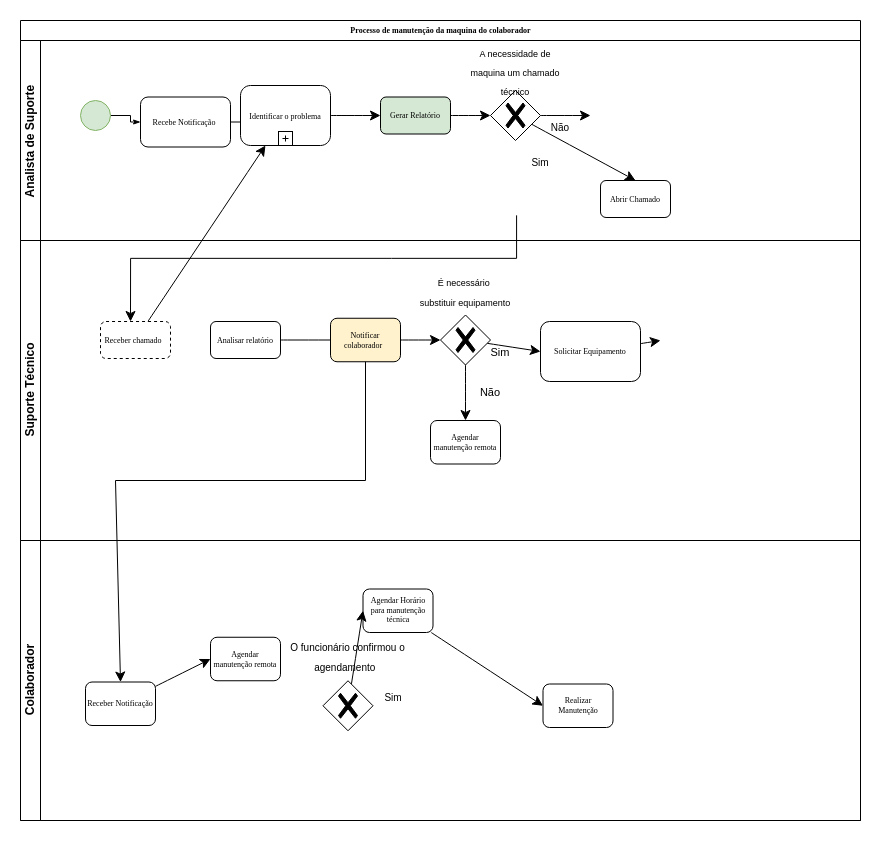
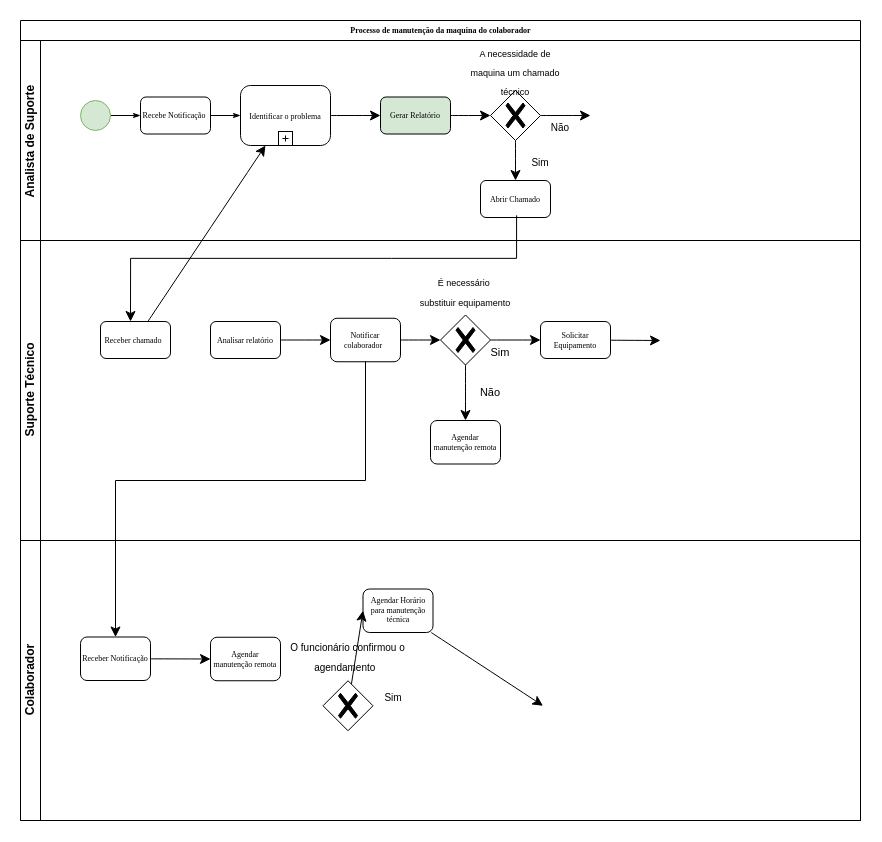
  <mxCell id="0" />
  <mxCell id="1" parent="0" />
  <mxCell id="2" value="&lt;font style=&quot;vertical-align: inherit;&quot;&gt;&lt;font style=&quot;vertical-align: inherit;&quot;&gt;&lt;font style=&quot;vertical-align: inherit;&quot;&gt;&lt;font style=&quot;vertical-align: inherit;&quot;&gt;&lt;font style=&quot;vertical-align: inherit;&quot;&gt;&lt;font style=&quot;vertical-align: inherit;&quot;&gt;Processo de manutenção da maquina do colaborador&lt;/font&gt;&lt;/font&gt;&lt;/font&gt;&lt;/font&gt;&lt;/font&gt;&lt;/font&gt;" style="swimlane;html=1;childLayout=stackLayout;horizontal=1;startSize=20;horizontalStack=0;rounded=0;shadow=0;labelBackgroundColor=none;strokeWidth=1;fontFamily=Verdana;fontSize=8;align=center;" parent="1" vertex="1"><mxGeometry x="20" y="20" width="840" height="800" as="geometry" /></mxCell>
  <mxCell id="3" value="&lt;font style=&quot;vertical-align: inherit;&quot;&gt;&lt;font style=&quot;vertical-align: inherit;&quot;&gt;Analista de Suporte&amp;nbsp;&lt;/font&gt;&lt;/font&gt;" style="swimlane;html=1;startSize=20;horizontal=0;" parent="2" vertex="1"><mxGeometry y="20" width="840" height="200" as="geometry" /></mxCell>
  <mxCell id="4" style="edgeStyle=orthogonalEdgeStyle;rounded=0;html=1;labelBackgroundColor=none;startArrow=none;startFill=0;startSize=5;endArrow=classicThin;endFill=1;endSize=5;jettySize=auto;orthogonalLoop=1;strokeWidth=1;fontFamily=Verdana;fontSize=8" parent="3" source="5" target="6" edge="1"><mxGeometry relative="1" as="geometry" /></mxCell>
  <mxCell id="5" value="" style="ellipse;whiteSpace=wrap;html=1;rounded=0;shadow=0;labelBackgroundColor=none;strokeWidth=1;fontFamily=Verdana;fontSize=8;align=center;fillColor=#d5e8d4;strokeColor=#82b366;" parent="3" vertex="1"><mxGeometry x="60" y="60" width="30" height="30" as="geometry" /></mxCell>
- <mxCell id="6" value="&lt;font style=&quot;vertical-align: inherit;&quot;&gt;&lt;font style=&quot;vertical-align: inherit;&quot;&gt;Recebe Notificação&amp;nbsp;&lt;/font&gt;&lt;/font&gt;" style="rounded=1;whiteSpace=wrap;html=1;shadow=0;labelBackgroundColor=none;strokeWidth=1;fontFamily=Verdana;fontSize=8;align=center;" parent="3" vertex="1"><mxGeometry x="120" y="56.5" width="90" height="50" as="geometry" /></mxCell>
+ <mxCell id="6" value="&lt;font style=&quot;vertical-align: inherit;&quot;&gt;&lt;font style=&quot;vertical-align: inherit;&quot;&gt;Recebe Notificação&amp;nbsp;&lt;/font&gt;&lt;/font&gt;" style="rounded=1;whiteSpace=wrap;html=1;shadow=0;labelBackgroundColor=none;strokeWidth=1;fontFamily=Verdana;fontSize=8;align=center;" parent="3" vertex="1"><mxGeometry x="120" y="56.5" width="70" height="37" as="geometry" /></mxCell>
  <mxCell id="7" style="edgeStyle=orthogonalEdgeStyle;rounded=0;html=1;labelBackgroundColor=none;startArrow=none;startFill=0;startSize=5;endArrow=classicThin;endFill=1;endSize=5;jettySize=auto;orthogonalLoop=1;strokeWidth=1;fontFamily=Verdana;fontSize=8;entryX=0;entryY=0.5;entryDx=0;entryDy=0;entryPerimeter=0;" parent="3" source="6" target="9" edge="1"><mxGeometry relative="1" as="geometry"><mxPoint x="230" y="75.0" as="targetPoint" /></mxGeometry></mxCell>
  <mxCell id="8" style="edgeStyle=none;curved=1;rounded=0;orthogonalLoop=1;jettySize=auto;html=1;entryX=0;entryY=0.5;entryDx=0;entryDy=0;fontSize=12;startSize=8;endSize=8;" parent="3" source="9" target="17" edge="1"><mxGeometry relative="1" as="geometry" /></mxCell>
  <mxCell id="9" value="&lt;font face=&quot;Verdana&quot;&gt;&lt;span style=&quot;font-size: 8px;&quot;&gt;Identificar o problema&lt;/span&gt;&lt;/font&gt;" style="points=[[0.25,0,0],[0.5,0,0],[0.75,0,0],[1,0.25,0],[1,0.5,0],[1,0.75,0],[0.75,1,0],[0.5,1,0],[0.25,1,0],[0,0.75,0],[0,0.5,0],[0,0.25,0]];shape=mxgraph.bpmn.task;whiteSpace=wrap;rectStyle=rounded;size=10;html=1;container=1;expand=0;collapsible=0;taskMarker=abstract;isLoopSub=1;" parent="3" vertex="1"><mxGeometry x="220" y="45" width="90" height="60" as="geometry" /></mxCell>
  <mxCell id="10" style="edgeStyle=none;curved=1;rounded=0;orthogonalLoop=1;jettySize=auto;html=1;fontSize=12;startSize=8;endSize=8;entryX=0.5;entryY=0;entryDx=0;entryDy=0;" parent="3" source="12" target="16" edge="1"><mxGeometry relative="1" as="geometry"><mxPoint x="370" y="120" as="targetPoint" /></mxGeometry></mxCell>
  <mxCell id="11" style="edgeStyle=none;curved=1;rounded=0;orthogonalLoop=1;jettySize=auto;html=1;fontSize=12;startSize=8;endSize=8;" parent="3" source="12" edge="1"><mxGeometry relative="1" as="geometry"><mxPoint x="570" y="75" as="targetPoint" /></mxGeometry></mxCell>
  <mxCell id="12" value="" style="points=[[0.25,0.25,0],[0.5,0,0],[0.75,0.25,0],[1,0.5,0],[0.75,0.75,0],[0.5,1,0],[0.25,0.75,0],[0,0.5,0]];shape=mxgraph.bpmn.gateway2;html=1;verticalLabelPosition=bottom;labelBackgroundColor=#ffffff;verticalAlign=top;align=center;perimeter=rhombusPerimeter;outlineConnect=0;outline=none;symbol=none;gwType=exclusive;" parent="3" vertex="1"><mxGeometry x="470" y="50" width="50" height="50" as="geometry" /></mxCell>
  <mxCell id="13" value="&lt;font style=&quot;font-size: 9px;&quot;&gt;A necessidade de maquina um chamado técnico&lt;/font&gt;" style="text;html=1;align=center;verticalAlign=middle;whiteSpace=wrap;rounded=0;fontSize=16;" parent="3" vertex="1"><mxGeometry x="445" y="15" width="100" height="30" as="geometry" /></mxCell>
  <mxCell id="14" value="&lt;font style=&quot;font-size: 10px;&quot;&gt;Não&lt;/font&gt;" style="text;html=1;align=center;verticalAlign=middle;whiteSpace=wrap;rounded=0;fontSize=16;" parent="3" vertex="1"><mxGeometry x="510" y="70" width="60" height="30" as="geometry" /></mxCell>
  <mxCell id="15" value="&lt;font style=&quot;font-size: 10px;&quot;&gt;Sim&lt;/font&gt;" style="text;html=1;align=center;verticalAlign=middle;whiteSpace=wrap;rounded=0;fontSize=16;" parent="3" vertex="1"><mxGeometry x="490" y="105" width="60" height="30" as="geometry" /></mxCell>
- <mxCell id="16" value="Abrir Chamado" style="rounded=1;whiteSpace=wrap;html=1;shadow=0;labelBackgroundColor=none;strokeWidth=1;fontFamily=Verdana;fontSize=8;align=center;" parent="3" vertex="1"><mxGeometry x="580" y="140" width="70" height="37" as="geometry" /></mxCell>
+ <mxCell id="16" value="Abrir Chamado" style="rounded=1;whiteSpace=wrap;html=1;shadow=0;labelBackgroundColor=none;strokeWidth=1;fontFamily=Verdana;fontSize=8;align=center;" parent="3" vertex="1"><mxGeometry x="460" y="140" width="70" height="37" as="geometry" /></mxCell>
  <mxCell id="17" value="Gerar Relatório" style="rounded=1;whiteSpace=wrap;html=1;shadow=0;labelBackgroundColor=none;strokeWidth=1;fontFamily=Verdana;fontSize=8;align=center;fillColor=#d5e8d4;" parent="3" vertex="1"><mxGeometry x="360" y="56.5" width="70" height="37" as="geometry" /></mxCell>
  <mxCell id="18" style="edgeStyle=none;curved=1;rounded=0;orthogonalLoop=1;jettySize=auto;html=1;entryX=0;entryY=0.5;entryDx=0;entryDy=0;entryPerimeter=0;fontSize=12;startSize=8;endSize=8;" parent="3" source="17" target="12" edge="1"><mxGeometry relative="1" as="geometry" /></mxCell>
  <mxCell id="19" value="Suporte Técnico" style="swimlane;html=1;startSize=20;horizontal=0;" parent="2" vertex="1"><mxGeometry y="220" width="840" height="300" as="geometry" /></mxCell>
  <mxCell id="20" style="edgeStyle=none;curved=1;rounded=0;orthogonalLoop=1;jettySize=auto;html=1;fontSize=12;startSize=8;endSize=8;" parent="19" source="21" target="9" edge="1"><mxGeometry relative="1" as="geometry" /></mxCell>
- <mxCell id="21" value="Receber chamado&amp;nbsp;&amp;nbsp;" style="rounded=1;whiteSpace=wrap;html=1;shadow=0;labelBackgroundColor=none;strokeWidth=1;fontFamily=Verdana;fontSize=8;align=center;dashed=1;" parent="19" vertex="1"><mxGeometry x="80" y="81.0" width="70" height="37" as="geometry" /></mxCell>
+ <mxCell id="21" value="Receber chamado&amp;nbsp;&amp;nbsp;" style="rounded=1;whiteSpace=wrap;html=1;shadow=0;labelBackgroundColor=none;strokeWidth=1;fontFamily=Verdana;fontSize=8;align=center;" parent="19" vertex="1"><mxGeometry x="80" y="81.0" width="70" height="37" as="geometry" /></mxCell>
  <mxCell id="22" value="&lt;span style=&quot;font-size: 9px; text-wrap: nowrap;&quot;&gt;É necessário&amp;nbsp;&lt;/span&gt;&lt;div&gt;&lt;span style=&quot;font-size: 9px; text-wrap: nowrap;&quot;&gt;substituir equipamento&lt;/span&gt;&lt;/div&gt;" style="text;html=1;align=center;verticalAlign=middle;whiteSpace=wrap;rounded=0;fontSize=16;" parent="19" vertex="1"><mxGeometry x="405" y="35" width="80" height="30" as="geometry" /></mxCell>
  <mxCell id="23" value="&lt;font style=&quot;font-size: 11px;&quot;&gt;Sim&lt;/font&gt;" style="text;html=1;align=center;verticalAlign=middle;whiteSpace=wrap;rounded=0;fontSize=16;" parent="19" vertex="1"><mxGeometry x="450" y="102" width="60" height="16" as="geometry" /></mxCell>
  <mxCell id="24" value="&lt;span style=&quot;font-size: 11px;&quot;&gt;Não&lt;/span&gt;" style="text;html=1;align=center;verticalAlign=middle;whiteSpace=wrap;rounded=0;fontSize=16;" parent="19" vertex="1"><mxGeometry x="440" y="142" width="60" height="16" as="geometry" /></mxCell>
  <mxCell id="25" style="edgeStyle=none;curved=1;rounded=0;orthogonalLoop=1;jettySize=auto;html=1;fontSize=12;startSize=8;endSize=8;entryX=0;entryY=0.5;entryDx=0;entryDy=0;" parent="19" source="27" target="32" edge="1"><mxGeometry relative="1" as="geometry"><mxPoint x="510" y="99.5" as="targetPoint" /></mxGeometry></mxCell>
  <mxCell id="26" style="edgeStyle=none;curved=1;rounded=0;orthogonalLoop=1;jettySize=auto;html=1;fontSize=12;startSize=8;endSize=8;entryX=0.5;entryY=0;entryDx=0;entryDy=0;" parent="19" source="27" target="35" edge="1"><mxGeometry relative="1" as="geometry"><mxPoint x="445" y="170" as="targetPoint" /></mxGeometry></mxCell>
  <mxCell id="27" value="" style="points=[[0.25,0.25,0],[0.5,0,0],[0.75,0.25,0],[1,0.5,0],[0.75,0.75,0],[0.5,1,0],[0.25,0.75,0],[0,0.5,0]];shape=mxgraph.bpmn.gateway2;html=1;verticalLabelPosition=bottom;labelBackgroundColor=#ffffff;verticalAlign=top;align=center;perimeter=rhombusPerimeter;outlineConnect=0;outline=none;symbol=none;gwType=exclusive;" parent="19" vertex="1"><mxGeometry x="420" y="74.5" width="50" height="50" as="geometry" /></mxCell>
  <mxCell id="28" style="edgeStyle=none;curved=0;rounded=0;orthogonalLoop=1;jettySize=auto;html=1;entryX=0.413;entryY=0.058;entryDx=0;entryDy=0;entryPerimeter=0;fontSize=12;startSize=8;endSize=8;" parent="19" edge="1"><mxGeometry relative="1" as="geometry"><mxPoint x="496.09" y="-25.15" as="sourcePoint" /><mxPoint x="110.0" y="80.996" as="targetPoint" /><Array as="points"><mxPoint x="496.09" y="17.85" /><mxPoint x="371.09" y="17.85" /><mxPoint x="110.09" y="17.85" /></Array></mxGeometry></mxCell>
- <mxCell id="29" style="edgeStyle=none;curved=1;rounded=0;orthogonalLoop=1;jettySize=auto;html=1;entryX=0;entryY=0.5;entryDx=0;entryDy=0;fontSize=12;startSize=8;endSize=8;endArrow=none;" parent="19" source="30" target="34" edge="1"><mxGeometry relative="1" as="geometry" /></mxCell>
+ <mxCell id="29" style="edgeStyle=none;curved=1;rounded=0;orthogonalLoop=1;jettySize=auto;html=1;entryX=0;entryY=0.5;entryDx=0;entryDy=0;fontSize=12;startSize=8;endSize=8;" parent="19" source="30" target="34" edge="1"><mxGeometry relative="1" as="geometry" /></mxCell>
  <mxCell id="30" value="Analisar relatório" style="rounded=1;whiteSpace=wrap;html=1;shadow=0;labelBackgroundColor=none;strokeWidth=1;fontFamily=Verdana;fontSize=8;align=center;" parent="19" vertex="1"><mxGeometry x="190" y="81.0" width="70" height="37" as="geometry" /></mxCell>
  <mxCell id="31" style="edgeStyle=none;curved=1;rounded=0;orthogonalLoop=1;jettySize=auto;html=1;fontSize=12;startSize=8;endSize=8;" parent="19" source="32" edge="1"><mxGeometry relative="1" as="geometry"><mxPoint x="640" y="100" as="targetPoint" /></mxGeometry></mxCell>
- <mxCell id="32" value="Solicitar Equipamento" style="rounded=1;whiteSpace=wrap;html=1;shadow=0;labelBackgroundColor=none;strokeWidth=1;fontFamily=Verdana;fontSize=8;align=center;" parent="19" vertex="1"><mxGeometry x="520" y="81.0" width="100" height="60" as="geometry" /></mxCell>
+ <mxCell id="32" value="Solicitar Equipamento" style="rounded=1;whiteSpace=wrap;html=1;shadow=0;labelBackgroundColor=none;strokeWidth=1;fontFamily=Verdana;fontSize=8;align=center;" parent="19" vertex="1"><mxGeometry x="520" y="81.0" width="70" height="37" as="geometry" /></mxCell>
  <mxCell id="33" style="edgeStyle=none;curved=1;rounded=0;orthogonalLoop=1;jettySize=auto;html=1;fontSize=12;startSize=8;endSize=8;" parent="19" source="34" target="27" edge="1"><mxGeometry relative="1" as="geometry" /></mxCell>
- <mxCell id="34" value="Notificar colaborador&amp;nbsp;&amp;nbsp;" style="rounded=1;whiteSpace=wrap;html=1;shadow=0;labelBackgroundColor=none;strokeWidth=1;fontFamily=Verdana;fontSize=8;align=center;fillColor=#fff2cc;" parent="19" vertex="1"><mxGeometry x="310" y="77.75" width="70" height="43.5" as="geometry" /></mxCell>
+ <mxCell id="34" value="Notificar colaborador&amp;nbsp;&amp;nbsp;" style="rounded=1;whiteSpace=wrap;html=1;shadow=0;labelBackgroundColor=none;strokeWidth=1;fontFamily=Verdana;fontSize=8;align=center;" parent="19" vertex="1"><mxGeometry x="310" y="77.75" width="70" height="43.5" as="geometry" /></mxCell>
  <mxCell id="35" value="Agendar manutenção remota" style="rounded=1;whiteSpace=wrap;html=1;shadow=0;labelBackgroundColor=none;strokeWidth=1;fontFamily=Verdana;fontSize=8;align=center;" parent="19" vertex="1"><mxGeometry x="410" y="180" width="70" height="43.5" as="geometry" /></mxCell>
  <mxCell id="36" value="Colaborador" style="swimlane;html=1;startSize=20;horizontal=0;" parent="2" vertex="1"><mxGeometry y="520" width="840" height="280" as="geometry"><mxRectangle y="520" width="840" height="30" as="alternateBounds" /></mxGeometry></mxCell>
  <mxCell id="37" style="edgeStyle=none;curved=1;rounded=0;orthogonalLoop=1;jettySize=auto;html=1;fontSize=12;startSize=8;endSize=8;entryX=0;entryY=0.5;entryDx=0;entryDy=0;" parent="36" source="38" target="46" edge="1"><mxGeometry relative="1" as="geometry"><mxPoint x="180.0" y="118.25" as="targetPoint" /></mxGeometry></mxCell>
- <mxCell id="38" value="Receber Notificação" style="rounded=1;whiteSpace=wrap;html=1;shadow=0;labelBackgroundColor=none;strokeWidth=1;fontFamily=Verdana;fontSize=8;align=center;" parent="36" vertex="1"><mxGeometry x="65" y="141.5" width="70" height="43.5" as="geometry" /></mxCell>
+ <mxCell id="38" value="Receber Notificação" style="rounded=1;whiteSpace=wrap;html=1;shadow=0;labelBackgroundColor=none;strokeWidth=1;fontFamily=Verdana;fontSize=8;align=center;" parent="36" vertex="1"><mxGeometry x="60" y="96.5" width="70" height="43.5" as="geometry" /></mxCell>
  <mxCell id="39" style="edgeStyle=none;curved=1;rounded=0;orthogonalLoop=1;jettySize=auto;html=1;fontSize=12;startSize=8;endSize=8;" parent="36" source="40" edge="1"><mxGeometry relative="1" as="geometry"><mxPoint x="522.5" y="165.25" as="targetPoint" /></mxGeometry></mxCell>
  <mxCell id="40" value="Agendar Horário para manutenção técnica" style="rounded=1;whiteSpace=wrap;html=1;shadow=0;labelBackgroundColor=none;strokeWidth=1;fontFamily=Verdana;fontSize=8;align=center;" parent="36" vertex="1"><mxGeometry x="342.5" y="48.5" width="70" height="43.5" as="geometry" /></mxCell>
  <mxCell id="41" style="edgeStyle=none;curved=1;rounded=0;orthogonalLoop=1;jettySize=auto;html=1;entryX=0;entryY=0.5;entryDx=0;entryDy=0;fontSize=12;startSize=8;endSize=8;" parent="36" source="42" target="40" edge="1"><mxGeometry relative="1" as="geometry" /></mxCell>
  <mxCell id="42" value="" style="points=[[0.25,0.25,0],[0.5,0,0],[0.75,0.25,0],[1,0.5,0],[0.75,0.75,0],[0.5,1,0],[0.25,0.75,0],[0,0.5,0]];shape=mxgraph.bpmn.gateway2;html=1;verticalLabelPosition=bottom;labelBackgroundColor=#ffffff;verticalAlign=top;align=center;perimeter=rhombusPerimeter;outlineConnect=0;outline=none;symbol=none;gwType=exclusive;" parent="36" vertex="1"><mxGeometry x="302.5" y="140.25" width="50" height="50" as="geometry" /></mxCell>
  <mxCell id="43" value="&lt;font style=&quot;font-size: 10px;&quot;&gt;O funcionário confirmou o agendamento&amp;nbsp;&amp;nbsp;&lt;/font&gt;" style="text;html=1;align=center;verticalAlign=middle;whiteSpace=wrap;rounded=0;fontSize=16;" parent="36" vertex="1"><mxGeometry x="250" y="100" width="155" height="30" as="geometry" /></mxCell>
  <mxCell id="44" value="&lt;font style=&quot;font-size: 10px;&quot;&gt;Sim&lt;/font&gt;" style="text;html=1;align=center;verticalAlign=middle;whiteSpace=wrap;rounded=0;fontSize=16;" parent="36" vertex="1"><mxGeometry x="342.5" y="140" width="60" height="30" as="geometry" /></mxCell>
- <mxCell id="45" value="Realizar Manutenção" style="rounded=1;whiteSpace=wrap;html=1;shadow=0;labelBackgroundColor=none;strokeWidth=1;fontFamily=Verdana;fontSize=8;align=center;" parent="36" vertex="1"><mxGeometry x="522.5" y="143.5" width="70" height="43.5" as="geometry" /></mxCell>
  <mxCell id="46" value="Agendar manutenção remota" style="rounded=1;whiteSpace=wrap;html=1;shadow=0;labelBackgroundColor=none;strokeWidth=1;fontFamily=Verdana;fontSize=8;align=center;" parent="36" vertex="1"><mxGeometry x="190" y="96.75" width="70" height="43.5" as="geometry" /></mxCell>
  <mxCell id="47" style="edgeStyle=none;curved=0;rounded=0;orthogonalLoop=1;jettySize=auto;html=1;entryX=0.5;entryY=0;entryDx=0;entryDy=0;fontSize=12;startSize=8;endSize=8;" parent="2" source="34" target="38" edge="1"><mxGeometry relative="1" as="geometry"><Array as="points"><mxPoint x="345" y="460" /><mxPoint x="95" y="460" /></Array></mxGeometry></mxCell>
